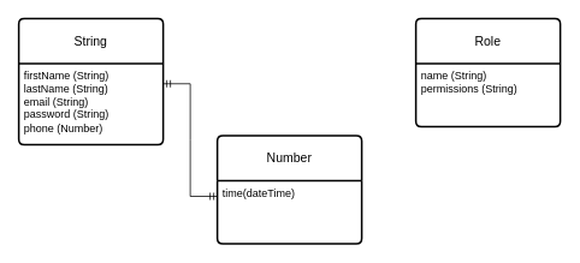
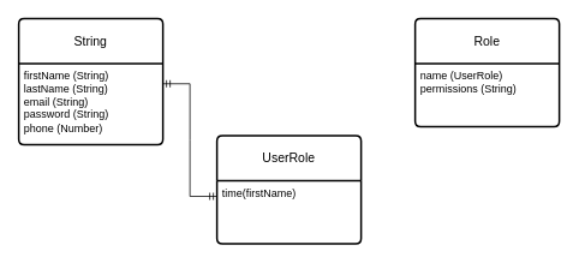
  <mxCell id="0" />
  <mxCell id="1" parent="0" />
  <mxCell id="2" value="String" style="swimlane;childLayout=stackLayout;horizontal=1;startSize=50;horizontalStack=0;rounded=1;fontSize=14;fontStyle=0;strokeWidth=2;resizeParent=0;resizeLast=1;shadow=0;dashed=0;align=center;arcSize=4;whiteSpace=wrap;html=1;" parent="1" vertex="1"><mxGeometry x="20" y="20" width="160" height="140" as="geometry" /></mxCell>
  <mxCell id="3" value="firstName (String)&lt;br&gt;lastName (String)&lt;br&gt;email (String)&lt;br&gt;password (String)&lt;br&gt;phone (Number)" style="align=left;strokeColor=none;fillColor=none;spacingLeft=4;fontSize=12;verticalAlign=top;resizable=0;rotatable=0;part=1;html=1;" parent="2" vertex="1"><mxGeometry y="50" width="160" height="90" as="geometry" /></mxCell>
  <mxCell id="4" value="Role" style="swimlane;childLayout=stackLayout;horizontal=1;startSize=50;horizontalStack=0;rounded=1;fontSize=14;fontStyle=0;strokeWidth=2;resizeParent=0;resizeLast=1;shadow=0;dashed=0;align=center;arcSize=4;whiteSpace=wrap;html=1;" parent="1" vertex="1"><mxGeometry x="460" y="20" width="160" height="120" as="geometry" /></mxCell>
- <mxCell id="5" value="name (String)&lt;br&gt;permissions (String)" style="align=left;strokeColor=none;fillColor=none;spacingLeft=4;fontSize=12;verticalAlign=top;resizable=0;rotatable=0;part=1;html=1;" parent="4" vertex="1"><mxGeometry y="50" width="160" height="70" as="geometry" /></mxCell>
+ <mxCell id="5" value="name (UserRole)&lt;br&gt;permissions (String)" style="align=left;strokeColor=none;fillColor=none;spacingLeft=4;fontSize=12;verticalAlign=top;resizable=0;rotatable=0;part=1;html=1;" parent="4" vertex="1"><mxGeometry y="50" width="160" height="70" as="geometry" /></mxCell>
  <mxCell id="6" value="" style="edgeStyle=entityRelationEdgeStyle;fontSize=12;html=1;endArrow=ERmandOne;startArrow=ERmandOne;rounded=0;entryX=0;entryY=0.25;entryDx=0;entryDy=0;exitX=1;exitY=0.25;exitDx=0;exitDy=0;" parent="1" source="3" target="8" edge="1"><mxGeometry width="100" height="100" relative="1" as="geometry"><mxPoint x="260" y="200" as="sourcePoint" /><mxPoint x="360" y="100" as="targetPoint" /></mxGeometry></mxCell>
- <mxCell id="7" value="Number" style="swimlane;childLayout=stackLayout;horizontal=1;startSize=50;horizontalStack=0;rounded=1;fontSize=14;fontStyle=0;strokeWidth=2;resizeParent=0;resizeLast=1;shadow=0;dashed=0;align=center;arcSize=4;whiteSpace=wrap;html=1;" vertex="1" parent="1"><mxGeometry x="240" y="150" width="160" height="120" as="geometry" /></mxCell>
- <mxCell id="8" value="time(dateTime)" style="align=left;strokeColor=none;fillColor=none;spacingLeft=4;fontSize=12;verticalAlign=top;resizable=0;rotatable=0;part=1;html=1;" vertex="1" parent="7"><mxGeometry y="50" width="160" height="70" as="geometry" /></mxCell>
+ <mxCell id="7" value="UserRole" style="swimlane;childLayout=stackLayout;horizontal=1;startSize=50;horizontalStack=0;rounded=1;fontSize=14;fontStyle=0;strokeWidth=2;resizeParent=0;resizeLast=1;shadow=0;dashed=0;align=center;arcSize=4;whiteSpace=wrap;html=1;" vertex="1" parent="1"><mxGeometry x="240" y="150" width="160" height="120" as="geometry" /></mxCell>
+ <mxCell id="8" value="time(firstName)" style="align=left;strokeColor=none;fillColor=none;spacingLeft=4;fontSize=12;verticalAlign=top;resizable=0;rotatable=0;part=1;html=1;" vertex="1" parent="7"><mxGeometry y="50" width="160" height="70" as="geometry" /></mxCell>
